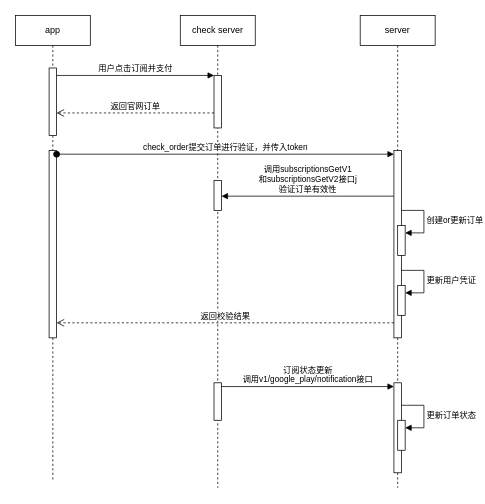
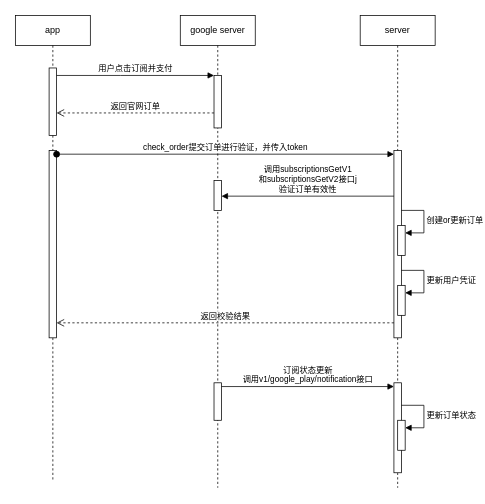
  <mxCell id="0" />
  <mxCell id="1" parent="0" />
  <mxCell id="2" value="app" style="shape=umlLifeline;perimeter=lifelinePerimeter;whiteSpace=wrap;html=1;container=0;dropTarget=0;collapsible=0;recursiveResize=0;outlineConnect=0;portConstraint=eastwest;newEdgeStyle={&quot;edgeStyle&quot;:&quot;elbowEdgeStyle&quot;,&quot;elbow&quot;:&quot;vertical&quot;,&quot;curved&quot;:0,&quot;rounded&quot;:0};" parent="1" vertex="1"><mxGeometry x="20" y="20" width="100" height="620" as="geometry" /></mxCell>
  <mxCell id="3" value="" style="html=1;points=[];perimeter=orthogonalPerimeter;outlineConnect=0;targetShapes=umlLifeline;portConstraint=eastwest;newEdgeStyle={&quot;edgeStyle&quot;:&quot;elbowEdgeStyle&quot;,&quot;elbow&quot;:&quot;vertical&quot;,&quot;curved&quot;:0,&quot;rounded&quot;:0};" parent="2" vertex="1"><mxGeometry x="45" y="70" width="10" height="90" as="geometry" /></mxCell>
  <mxCell id="4" value="" style="html=1;points=[[0,0,0,0,5],[0,1,0,0,-5],[1,0,0,0,5],[1,1,0,0,-5]];perimeter=orthogonalPerimeter;outlineConnect=0;targetShapes=umlLifeline;portConstraint=eastwest;newEdgeStyle={&quot;curved&quot;:0,&quot;rounded&quot;:0};" vertex="1" parent="2"><mxGeometry x="45" y="180" width="10" height="250" as="geometry" /></mxCell>
- <mxCell id="5" value="check server" style="shape=umlLifeline;perimeter=lifelinePerimeter;whiteSpace=wrap;html=1;container=0;dropTarget=0;collapsible=0;recursiveResize=0;outlineConnect=0;portConstraint=eastwest;newEdgeStyle={&quot;edgeStyle&quot;:&quot;elbowEdgeStyle&quot;,&quot;elbow&quot;:&quot;vertical&quot;,&quot;curved&quot;:0,&quot;rounded&quot;:0};" parent="1" vertex="1"><mxGeometry x="240" y="20" width="100" height="630" as="geometry" /></mxCell>
+ <mxCell id="5" value="google server" style="shape=umlLifeline;perimeter=lifelinePerimeter;whiteSpace=wrap;html=1;container=0;dropTarget=0;collapsible=0;recursiveResize=0;outlineConnect=0;portConstraint=eastwest;newEdgeStyle={&quot;edgeStyle&quot;:&quot;elbowEdgeStyle&quot;,&quot;elbow&quot;:&quot;vertical&quot;,&quot;curved&quot;:0,&quot;rounded&quot;:0};" parent="1" vertex="1"><mxGeometry x="240" y="20" width="100" height="630" as="geometry" /></mxCell>
  <mxCell id="6" value="" style="html=1;points=[];perimeter=orthogonalPerimeter;outlineConnect=0;targetShapes=umlLifeline;portConstraint=eastwest;newEdgeStyle={&quot;edgeStyle&quot;:&quot;elbowEdgeStyle&quot;,&quot;elbow&quot;:&quot;vertical&quot;,&quot;curved&quot;:0,&quot;rounded&quot;:0};" parent="5" vertex="1"><mxGeometry x="45" y="80" width="10" height="70" as="geometry" /></mxCell>
  <mxCell id="7" value="" style="html=1;points=[[0,0,0,0,5],[0,1,0,0,-5],[1,0,0,0,5],[1,1,0,0,-5]];perimeter=orthogonalPerimeter;outlineConnect=0;targetShapes=umlLifeline;portConstraint=eastwest;newEdgeStyle={&quot;curved&quot;:0,&quot;rounded&quot;:0};" vertex="1" parent="5"><mxGeometry x="45" y="220" width="10" height="40" as="geometry" /></mxCell>
  <mxCell id="8" value="" style="html=1;points=[[0,0,0,0,5],[0,1,0,0,-5],[1,0,0,0,5],[1,1,0,0,-5]];perimeter=orthogonalPerimeter;outlineConnect=0;targetShapes=umlLifeline;portConstraint=eastwest;newEdgeStyle={&quot;curved&quot;:0,&quot;rounded&quot;:0};" vertex="1" parent="5"><mxGeometry x="45" y="490" width="10" height="50" as="geometry" /></mxCell>
  <mxCell id="9" value="用户点击订阅并支付" style="html=1;verticalAlign=bottom;endArrow=block;edgeStyle=elbowEdgeStyle;elbow=horizontal;curved=0;rounded=0;" parent="1" source="3" target="6" edge="1"><mxGeometry relative="1" as="geometry"><mxPoint x="175" y="110" as="sourcePoint" /><Array as="points"><mxPoint x="160" y="100" /></Array></mxGeometry></mxCell>
  <mxCell id="10" value="返回官网订单" style="html=1;verticalAlign=bottom;endArrow=open;dashed=1;endSize=8;curved=0;rounded=0;" edge="1" parent="1"><mxGeometry relative="1" as="geometry"><mxPoint x="75" y="150" as="targetPoint" /><mxPoint x="285" y="150" as="sourcePoint" /></mxGeometry></mxCell>
  <mxCell id="11" value="server" style="shape=umlLifeline;perimeter=lifelinePerimeter;whiteSpace=wrap;html=1;container=1;dropTarget=0;collapsible=0;recursiveResize=0;outlineConnect=0;portConstraint=eastwest;newEdgeStyle={&quot;curved&quot;:0,&quot;rounded&quot;:0};" vertex="1" parent="1"><mxGeometry x="480" y="20" width="100" height="630" as="geometry" /></mxCell>
  <mxCell id="12" value="" style="html=1;points=[[0,0,0,0,5],[0,1,0,0,-5],[1,0,0,0,5],[1,1,0,0,-5]];perimeter=orthogonalPerimeter;outlineConnect=0;targetShapes=umlLifeline;portConstraint=eastwest;newEdgeStyle={&quot;curved&quot;:0,&quot;rounded&quot;:0};" vertex="1" parent="11"><mxGeometry x="45" y="180" width="10" height="250" as="geometry" /></mxCell>
  <mxCell id="13" value="" style="html=1;points=[[0,0,0,0,5],[0,1,0,0,-5],[1,0,0,0,5],[1,1,0,0,-5]];perimeter=orthogonalPerimeter;outlineConnect=0;targetShapes=umlLifeline;portConstraint=eastwest;newEdgeStyle={&quot;curved&quot;:0,&quot;rounded&quot;:0};" vertex="1" parent="11"><mxGeometry x="50" y="280" width="10" height="40" as="geometry" /></mxCell>
  <mxCell id="14" value="创建or更新订单" style="html=1;align=left;spacingLeft=2;endArrow=block;rounded=0;edgeStyle=orthogonalEdgeStyle;curved=0;rounded=0;" edge="1" target="13" parent="11"><mxGeometry relative="1" as="geometry"><mxPoint x="55" y="260" as="sourcePoint" /><Array as="points"><mxPoint x="85" y="290" /></Array></mxGeometry></mxCell>
  <mxCell id="15" value="" style="html=1;points=[[0,0,0,0,5],[0,1,0,0,-5],[1,0,0,0,5],[1,1,0,0,-5]];perimeter=orthogonalPerimeter;outlineConnect=0;targetShapes=umlLifeline;portConstraint=eastwest;newEdgeStyle={&quot;curved&quot;:0,&quot;rounded&quot;:0};" vertex="1" parent="11"><mxGeometry x="50" y="360" width="10" height="40" as="geometry" /></mxCell>
  <mxCell id="16" value="更新用户凭证" style="html=1;align=left;spacingLeft=2;endArrow=block;rounded=0;edgeStyle=orthogonalEdgeStyle;curved=0;rounded=0;" edge="1" target="15" parent="11"><mxGeometry relative="1" as="geometry"><mxPoint x="55" y="340" as="sourcePoint" /><Array as="points"><mxPoint x="85" y="370" /></Array></mxGeometry></mxCell>
  <mxCell id="17" value="" style="html=1;points=[[0,0,0,0,5],[0,1,0,0,-5],[1,0,0,0,5],[1,1,0,0,-5]];perimeter=orthogonalPerimeter;outlineConnect=0;targetShapes=umlLifeline;portConstraint=eastwest;newEdgeStyle={&quot;curved&quot;:0,&quot;rounded&quot;:0};" vertex="1" parent="11"><mxGeometry x="45" y="490" width="10" height="120" as="geometry" /></mxCell>
  <mxCell id="18" value="" style="html=1;points=[[0,0,0,0,5],[0,1,0,0,-5],[1,0,0,0,5],[1,1,0,0,-5]];perimeter=orthogonalPerimeter;outlineConnect=0;targetShapes=umlLifeline;portConstraint=eastwest;newEdgeStyle={&quot;curved&quot;:0,&quot;rounded&quot;:0};" vertex="1" parent="11"><mxGeometry x="50" y="540" width="10" height="40" as="geometry" /></mxCell>
  <mxCell id="19" value="更新订单状态" style="html=1;align=left;spacingLeft=2;endArrow=block;rounded=0;edgeStyle=orthogonalEdgeStyle;curved=0;rounded=0;" edge="1" target="18" parent="11"><mxGeometry relative="1" as="geometry"><mxPoint x="55" y="520" as="sourcePoint" /><Array as="points"><mxPoint x="85" y="550" /></Array></mxGeometry></mxCell>
  <mxCell id="20" value="check_order提交订单进行验证，并传入token" style="html=1;verticalAlign=bottom;startArrow=oval;endArrow=block;startSize=8;curved=0;rounded=0;entryX=0;entryY=0;entryDx=0;entryDy=5;" edge="1" target="12" parent="1" source="4"><mxGeometry relative="1" as="geometry"><mxPoint x="395" y="225" as="sourcePoint" /></mxGeometry></mxCell>
  <mxCell id="21" value="调用subscriptionsGetV1&lt;br&gt;和subscriptionsGetV2接口j&lt;br&gt;验证订单有效性" style="html=1;verticalAlign=bottom;endArrow=block;curved=0;rounded=0;entryX=1;entryY=0;entryDx=0;entryDy=5;" edge="1" parent="1" source="12"><mxGeometry relative="1" as="geometry"><mxPoint x="465" y="261" as="sourcePoint" /><mxPoint x="295" y="261" as="targetPoint" /></mxGeometry></mxCell>
  <mxCell id="22" value="返回校验结果" style="html=1;verticalAlign=bottom;endArrow=open;dashed=1;endSize=8;curved=0;rounded=0;" edge="1" parent="1" source="12"><mxGeometry relative="1" as="geometry"><mxPoint x="465" y="430" as="sourcePoint" /><mxPoint x="75" y="430" as="targetPoint" /></mxGeometry></mxCell>
  <mxCell id="23" value="订阅状态更新&lt;br&gt;调用v1/google_play/notification接口" style="html=1;verticalAlign=bottom;endArrow=block;curved=0;rounded=0;entryX=0;entryY=0;entryDx=0;entryDy=5;exitX=1;exitY=0;exitDx=0;exitDy=5;exitPerimeter=0;" edge="1" target="17" parent="1" source="8"><mxGeometry relative="1" as="geometry"><mxPoint x="395" y="515" as="sourcePoint" /></mxGeometry></mxCell>
